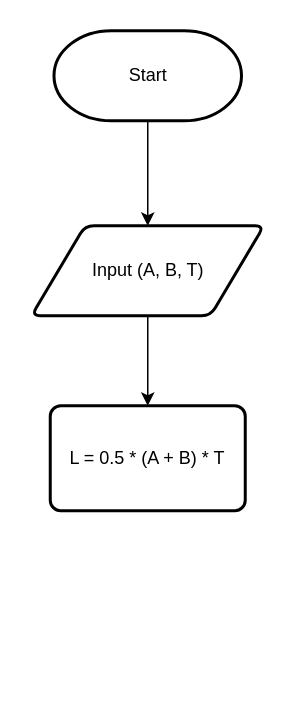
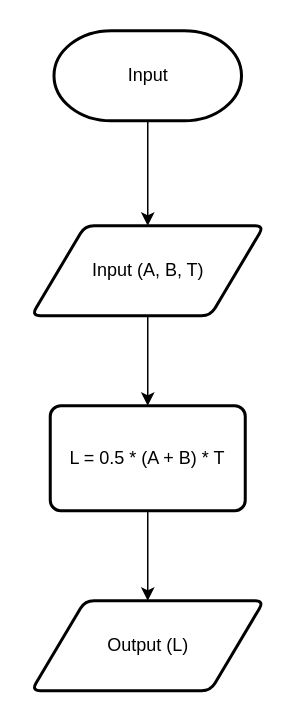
  <mxCell id="0" />
  <mxCell id="1" parent="0" />
  <mxCell id="2" style="edgeStyle=orthogonalEdgeStyle;rounded=0;orthogonalLoop=1;jettySize=auto;html=1;exitX=0.5;exitY=1;exitDx=0;exitDy=0;exitPerimeter=0;" parent="1" edge="1"><mxGeometry relative="1" as="geometry"><mxPoint x="98" y="150" as="targetPoint" /><mxPoint x="98" y="80" as="sourcePoint" /></mxGeometry></mxCell>
  <mxCell id="3" style="edgeStyle=orthogonalEdgeStyle;rounded=0;orthogonalLoop=1;jettySize=auto;html=1;exitX=0.5;exitY=1;exitDx=0;exitDy=0;" parent="1" source="4" edge="1"><mxGeometry relative="1" as="geometry"><mxPoint x="98" y="270" as="targetPoint" /></mxGeometry></mxCell>
  <mxCell id="4" value="Input (A, B, T)" style="shape=parallelogram;html=1;strokeWidth=2;perimeter=parallelogramPerimeter;whiteSpace=wrap;rounded=1;arcSize=12;size=0.23;" parent="1" vertex="1"><mxGeometry x="20.5" y="150" width="155" height="60" as="geometry" /></mxCell>
- <mxCell id="5" value="Start" style="strokeWidth=2;html=1;shape=mxgraph.flowchart.terminator;whiteSpace=wrap;" parent="1" vertex="1"><mxGeometry x="35.5" y="20" width="125" height="60" as="geometry" /></mxCell>
+ <mxCell id="5" value="Input" style="strokeWidth=2;html=1;shape=mxgraph.flowchart.terminator;whiteSpace=wrap;" parent="1" vertex="1"><mxGeometry x="35.5" y="20" width="125" height="60" as="geometry" /></mxCell>
+ <mxCell id="6" style="edgeStyle=orthogonalEdgeStyle;rounded=0;orthogonalLoop=1;jettySize=auto;html=1;exitX=0.5;exitY=1;exitDx=0;exitDy=0;entryX=0.5;entryY=0;entryDx=0;entryDy=0;" parent="1" source="7" target="8" edge="1"><mxGeometry relative="1" as="geometry" /></mxCell>
  <mxCell id="7" value="L = 0.5 * (A + B) * T" style="rounded=1;whiteSpace=wrap;html=1;absoluteArcSize=1;arcSize=14;strokeWidth=2;" parent="1" vertex="1"><mxGeometry x="33" y="270" width="130" height="70" as="geometry" /></mxCell>
+ <mxCell id="8" value="Output (L)" style="shape=parallelogram;html=1;strokeWidth=2;perimeter=parallelogramPerimeter;whiteSpace=wrap;rounded=1;arcSize=12;size=0.23;" parent="1" vertex="1"><mxGeometry x="20.5" y="400" width="155" height="60" as="geometry" /></mxCell>
